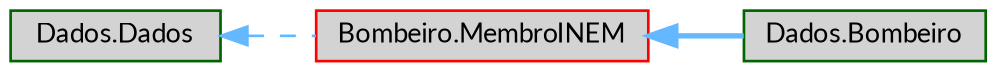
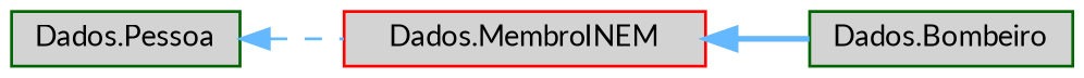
  digraph {
    fontname=Lato
    rankdir=LR
    node [color=darkgreen fillcolor=lightgrey fontname=Lato fontsize=10 shape=box style=filled]
    edge [color=steelblue1 dir=back fontname=Lato fontsize=10 labelfontname=Helvetica labelfontsize=10]
-   n1 [height=0.2 label="Dados.Dados" width=0.4]
-   n2 [color=red height=0.2 label="Bombeiro.MembroINEM" width=0.4]
+   n1 [height=0.2 label="Dados.Pessoa" width=0.4]
+   n2 [color=red height=0.2 label="Dados.MembroINEM" width=0.4]
    n3 [height=0.2 label="Dados.Bombeiro" width=0.4]
    n1 -> n2 [style=dashed]
    n2 -> n3 [style=bold]
  }
